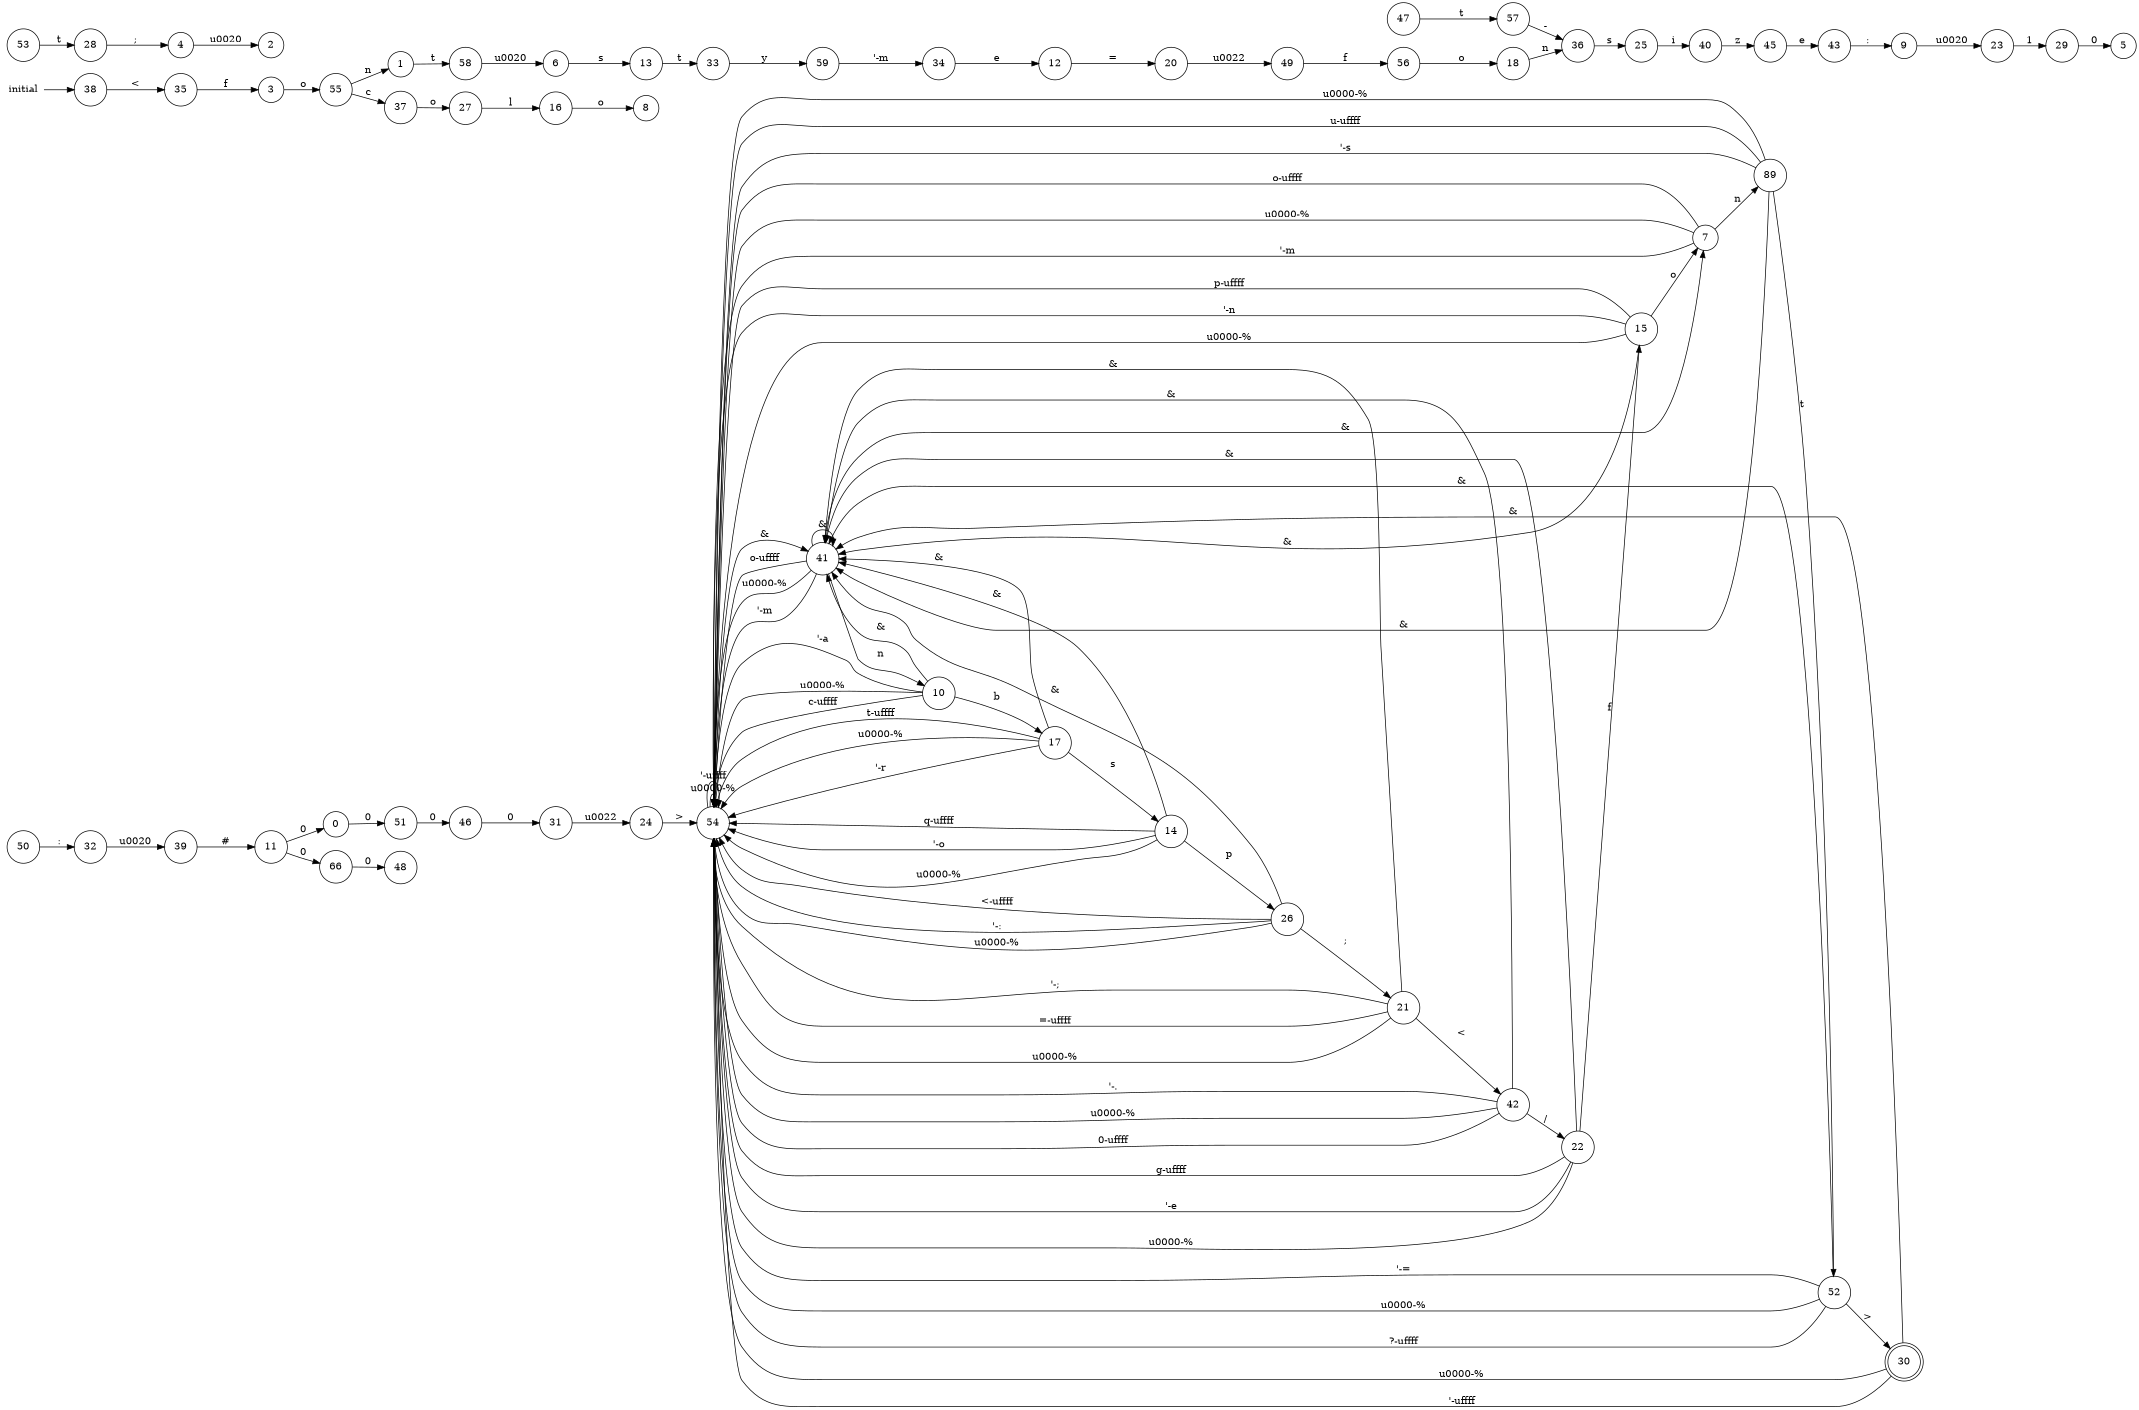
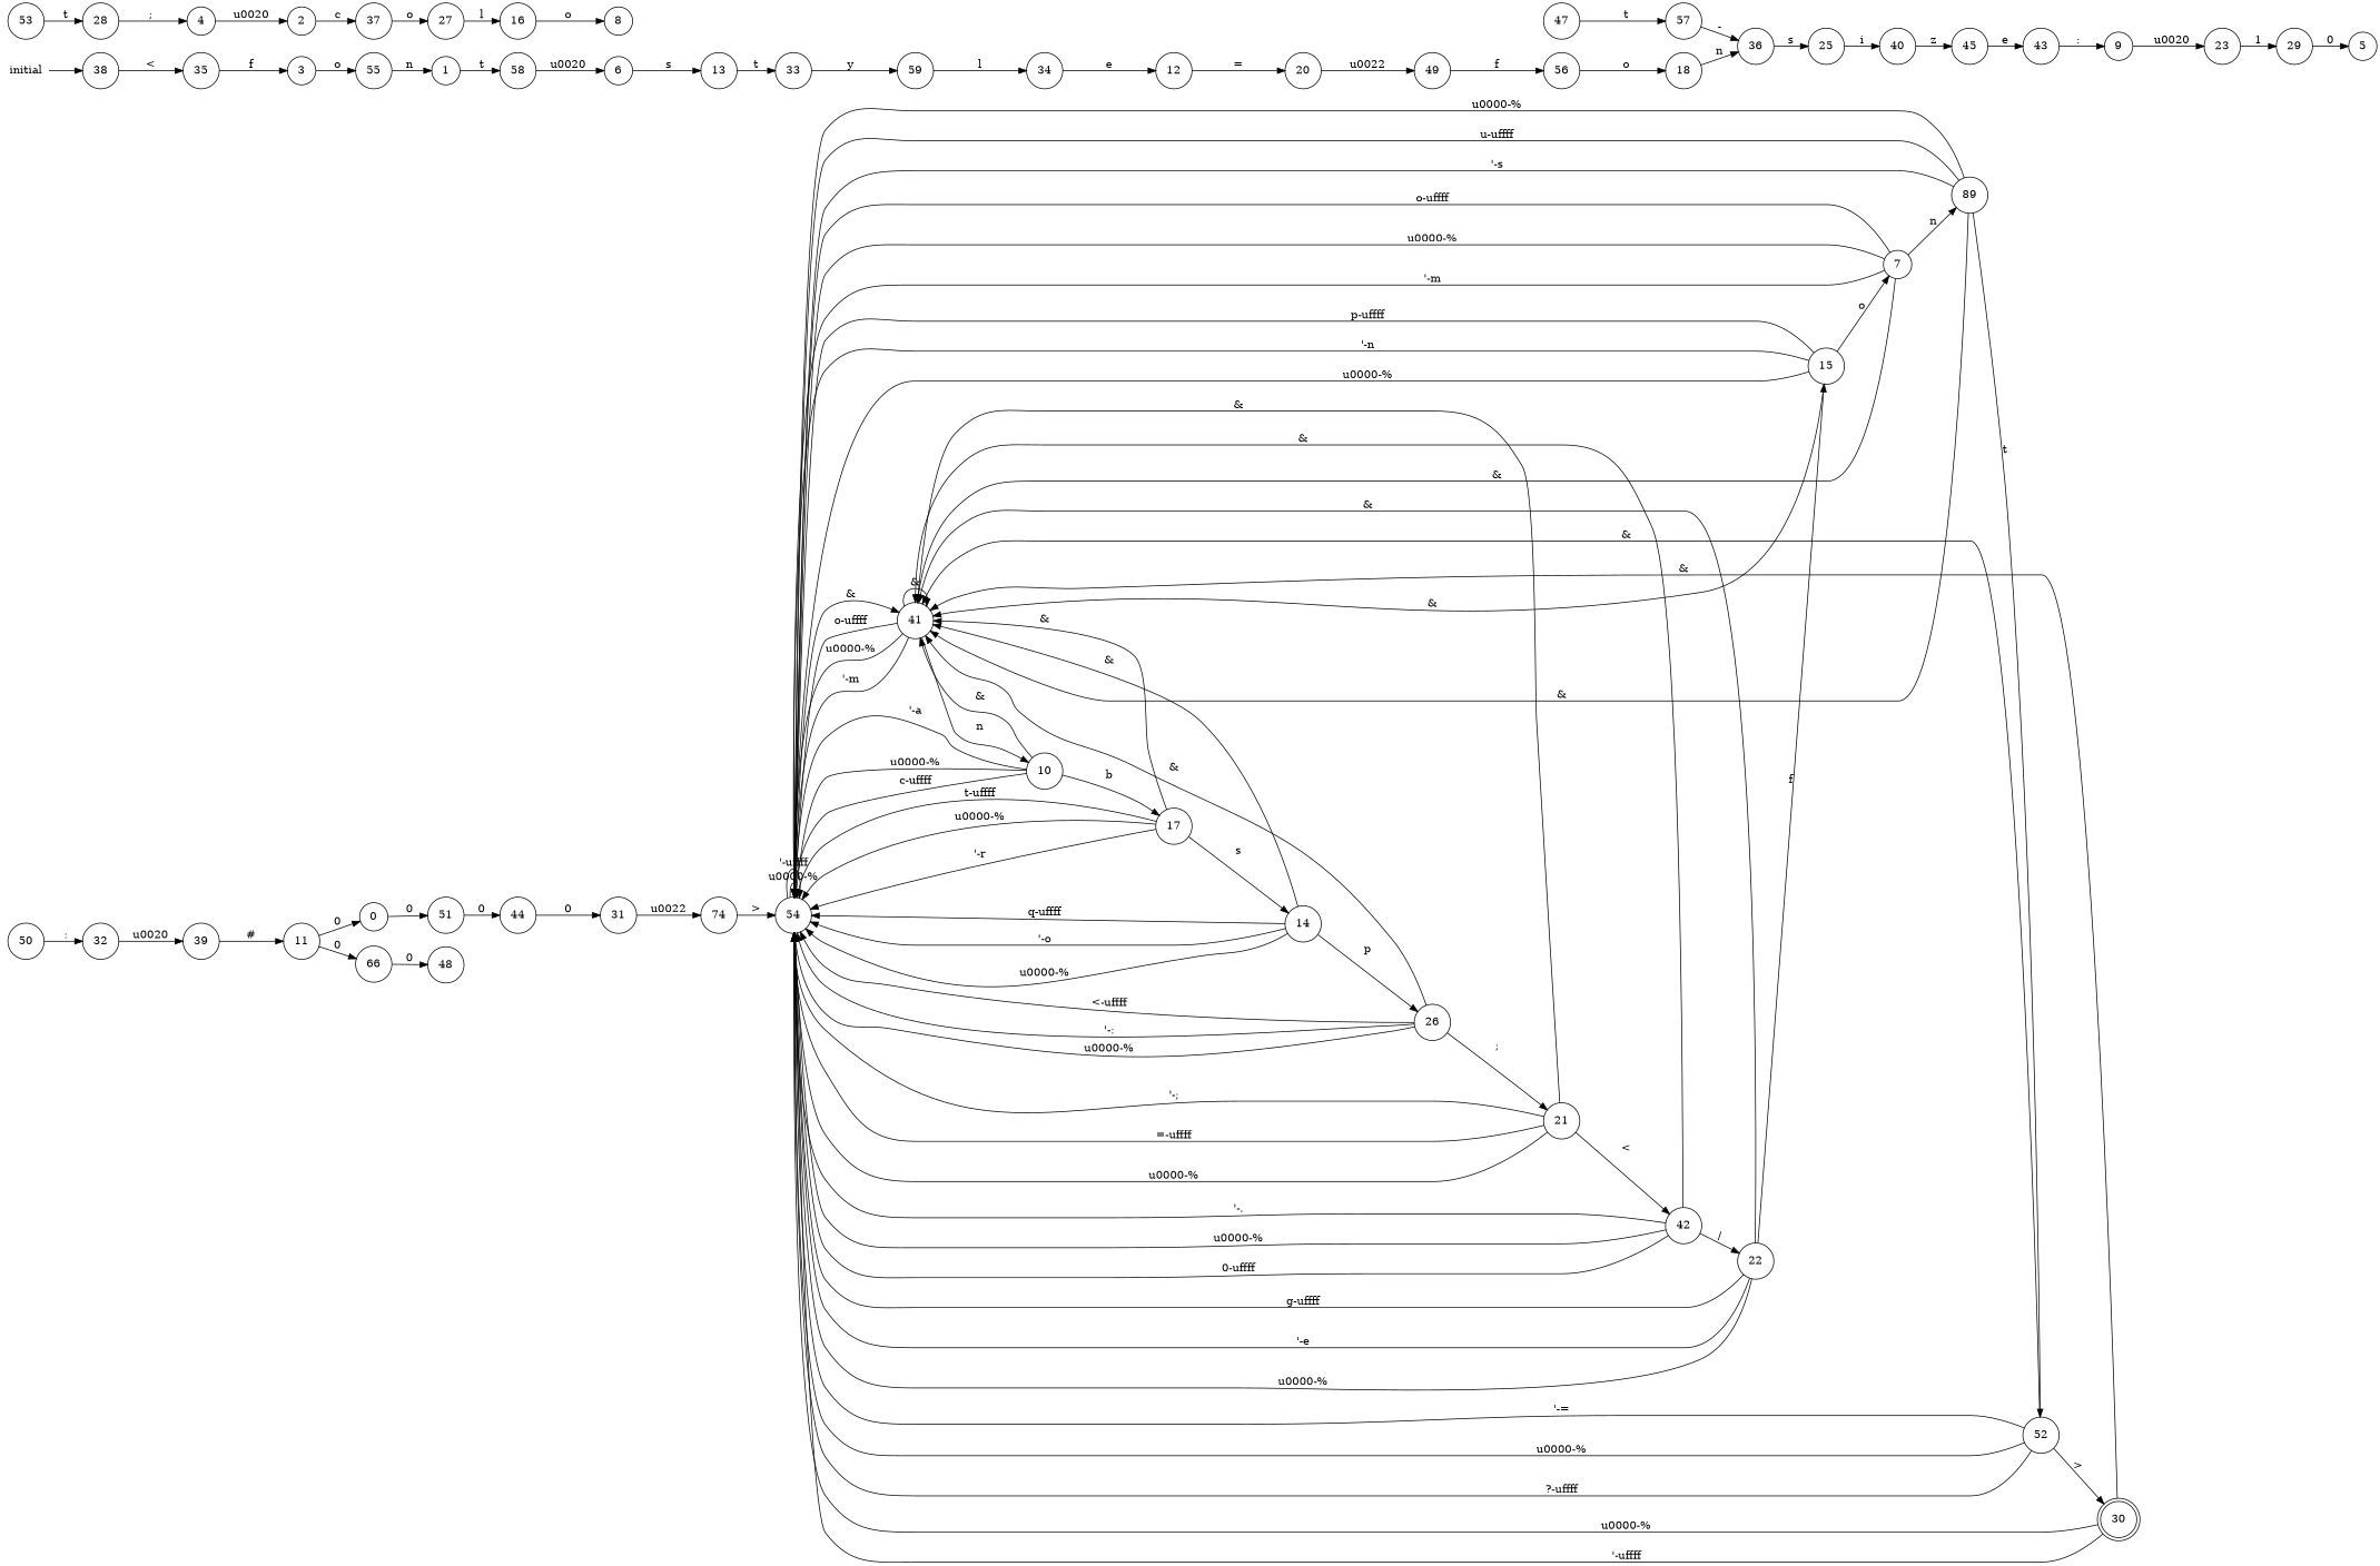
  digraph {
    rankdir=LR
    node [shape=circle]
    0
    51
-   44 [label=46]
+   44
    31
    1
    58
    6
    13
    2
    37
    27
    16
    3
    55
    4
    53
    28
    33
    59
    n20 [label=89]
    7
    54
    41
    52
    10
    30 [shape=doublecircle]
    17
    50
    32
    39
    9
    23
    29
    5
    14
    26
    11
    n38 [label=66]
    48
    12
    20
    49
    56
    34
    21
    42
    15
    8
    18
    36
    47
    57
    22
-   24
+   24 [label=74]
    25
    40
    45
    43
    35
    38
    initial [shape=plaintext]
    0 -> 51 [label=0]
    51 -> 44 [label=0]
    44 -> 31 [label=0]
    31 -> 24 [label="\u0022"]
    1 -> 58 [label=t]
    58 -> 6 [label="\u0020"]
    6 -> 13 [label=s]
    13 -> 33 [label=t]
-   55 -> 37 [label=c]
+   2 -> 37 [label=c]
    37 -> 27 [label=o]
    27 -> 16 [label=l]
    16 -> 8 [label=o]
    3 -> 55 [label=o]
    55 -> 1 [label=n]
    4 -> 2 [label="\u0020"]
    53 -> 28 [label=t]
    28 -> 4 [label=";"]
    33 -> 59 [label=y]
-   59 -> 34 [label="'-m"]
+   59 -> 34 [label=l]
    n20 -> 54 [label="\u0000-%"]
    n20 -> 54 [label="u-\uffff"]
    n20 -> 54 [label="'-s"]
    n20 -> 41 [label="&"]
    n20 -> 52 [label=t]
    7 -> n20 [label=n]
    7 -> 54 [label="o-\uffff"]
    7 -> 54 [label="\u0000-%"]
    7 -> 54 [label="'-m"]
-   41 -> 7 [label="&"]
+   7 -> 41 [label="&"]
    54 -> 54 [label="\u0000-%"]
    54 -> 54 [label="'-\uffff"]
    54 -> 41 [label="&"]
    41 -> 54 [label="o-\uffff"]
    41 -> 54 [label="\u0000-%"]
    41 -> 54 [label="'-m"]
    41 -> 41 [label="&"]
    41 -> 10 [label=n]
    52 -> 54 [label="'-="]
    52 -> 54 [label="\u0000-%"]
    52 -> 54 [label="?-\uffff"]
    52 -> 41 [label="&"]
    52 -> 30 [label=">"]
    10 -> 54 [label="'-a"]
    10 -> 54 [label="\u0000-%"]
    10 -> 54 [label="c-\uffff"]
    10 -> 41 [label="&"]
    10 -> 17 [label=b]
    30 -> 54 [label="\u0000-%"]
    30 -> 54 [label="'-\uffff"]
    30 -> 41 [label="&"]
    17 -> 54 [label="t-\uffff"]
    17 -> 54 [label="\u0000-%"]
    17 -> 54 [label="'-r"]
    17 -> 41 [label="&"]
    17 -> 14 [label=s]
    50 -> 32 [label=":"]
    32 -> 39 [label="\u0020"]
    39 -> 11 [label="#"]
    9 -> 23 [label="\u0020"]
    23 -> 29 [label=1]
    29 -> 5 [label=0]
    14 -> 54 [label="q-\uffff"]
    14 -> 54 [label="'-o"]
    14 -> 54 [label="\u0000-%"]
    14 -> 41 [label="&"]
    14 -> 26 [label=p]
    26 -> 54 [label="<-\uffff"]
    26 -> 54 [label="'-:"]
    26 -> 54 [label="\u0000-%"]
    26 -> 41 [label="&"]
    26 -> 21 [label=";"]
    11 -> 0 [label=0]
    11 -> n38 [label=0]
    n38 -> 48 [label=0]
    12 -> 20 [label="="]
    20 -> 49 [label="\u0022"]
    49 -> 56 [label=f]
    56 -> 18 [label=o]
    34 -> 12 [label=e]
    21 -> 54 [label="'-;"]
    21 -> 54 [label="=-\uffff"]
    21 -> 54 [label="\u0000-%"]
    21 -> 41 [label="&"]
    21 -> 42 [label="<"]
    42 -> 54 [label="'-."]
    42 -> 54 [label="\u0000-%"]
    42 -> 54 [label="0-\uffff"]
    42 -> 41 [label="&"]
    42 -> 22 [label="/"]
    15 -> 7 [label=o]
    15 -> 54 [label="p-\uffff"]
    15 -> 54 [label="'-n"]
    15 -> 54 [label="\u0000-%"]
    15 -> 41 [label="&"]
    18 -> 36 [label=n]
    36 -> 25 [label=s]
    47 -> 57 [label=t]
    57 -> 36 [label="-"]
    22 -> 54 [label="g-\uffff"]
    22 -> 54 [label="'-e"]
    22 -> 54 [label="\u0000-%"]
    22 -> 41 [label="&"]
    22 -> 15 [label=f]
    24 -> 54 [label=">"]
    25 -> 40 [label=i]
    40 -> 45 [label=z]
    45 -> 43 [label=e]
    43 -> 9 [label=":"]
    35 -> 3 [label=f]
    38 -> 35 [label="<"]
    initial -> 38
  }
